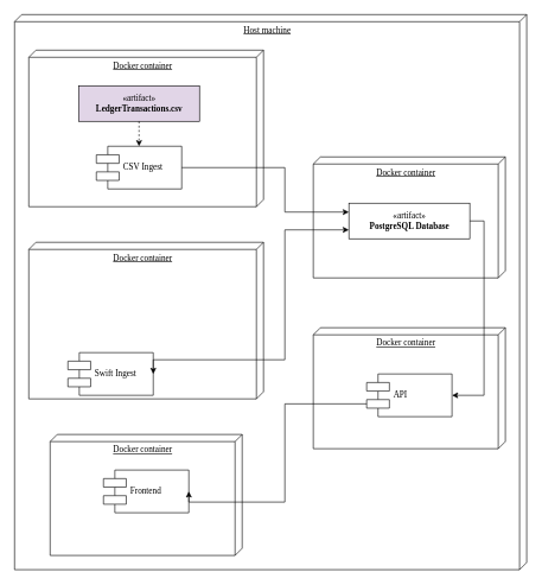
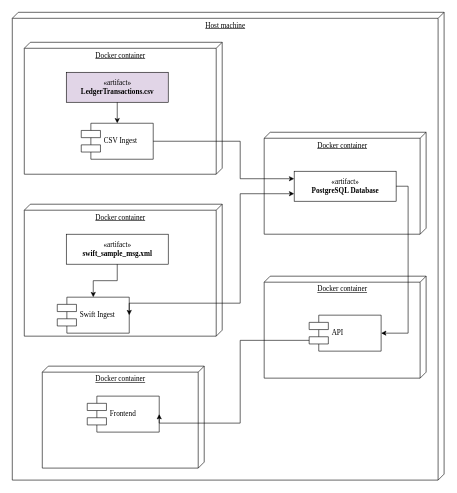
  <mxCell id="0" />
  <mxCell id="1" parent="0" />
  <mxCell id="2" value="Host machine" style="verticalAlign=top;align=center;spacingTop=8;spacingLeft=2;spacingRight=12;shape=cube;size=10;direction=south;fontStyle=4;html=1;rounded=0;shadow=0;comic=0;labelBackgroundColor=none;strokeWidth=1;fontFamily=Verdana;fontSize=12" vertex="1" parent="1"><mxGeometry x="20" y="20" width="720" height="780" as="geometry" /></mxCell>
  <mxCell id="3" value="" style="group" vertex="1" connectable="0" parent="1"><mxGeometry x="40" y="340" width="330" height="220" as="geometry" /></mxCell>
  <mxCell id="4" value="Docker container" style="verticalAlign=top;align=center;spacingTop=8;spacingLeft=2;spacingRight=12;shape=cube;size=10;direction=south;fontStyle=4;html=1;rounded=0;shadow=0;comic=0;labelBackgroundColor=none;strokeWidth=1;fontFamily=Verdana;fontSize=12" vertex="1" parent="3"><mxGeometry width="330" height="220" as="geometry" /></mxCell>
+ <mxCell id="5" value="«artifact»&lt;br&gt;&lt;b&gt;swift_sample_msg.xml&lt;/b&gt;" style="html=1;rounded=0;shadow=0;comic=0;labelBackgroundColor=none;strokeWidth=1;fontFamily=Verdana;fontSize=12;align=center;" vertex="1" parent="3"><mxGeometry x="70" y="50" width="170" height="50" as="geometry" /></mxCell>
  <mxCell id="6" value="Swift Ingest" style="shape=component;align=left;spacingLeft=36;rounded=0;shadow=0;comic=0;labelBackgroundColor=none;strokeWidth=1;fontFamily=Verdana;fontSize=12;html=1;" vertex="1" parent="3"><mxGeometry x="55" y="155" width="120" height="60" as="geometry" /></mxCell>
+ <mxCell id="7" style="edgeStyle=orthogonalEdgeStyle;rounded=0;orthogonalLoop=1;jettySize=auto;html=1;exitX=0.5;exitY=1;exitDx=0;exitDy=0;entryX=0.5;entryY=0;entryDx=0;entryDy=0;" edge="1" parent="3" source="5" target="6"><mxGeometry relative="1" as="geometry" /></mxCell>
  <mxCell id="8" value="" style="group" vertex="1" connectable="0" parent="1"><mxGeometry x="440" y="220" width="270" height="170" as="geometry" /></mxCell>
  <mxCell id="9" value="Docker container" style="verticalAlign=top;align=center;spacingTop=8;spacingLeft=2;spacingRight=12;shape=cube;size=10;direction=south;fontStyle=4;html=1;rounded=0;shadow=0;comic=0;labelBackgroundColor=none;strokeWidth=1;fontFamily=Verdana;fontSize=12" vertex="1" parent="8"><mxGeometry width="270" height="170" as="geometry" /></mxCell>
  <mxCell id="10" value="«artifact»&lt;br&gt;&lt;b&gt;PostgreSQL Database&lt;/b&gt;" style="html=1;rounded=0;shadow=0;comic=0;labelBackgroundColor=none;strokeWidth=1;fontFamily=Verdana;fontSize=12;align=center;" vertex="1" parent="8"><mxGeometry x="50" y="65" width="170" height="50" as="geometry" /></mxCell>
  <mxCell id="11" style="edgeStyle=orthogonalEdgeStyle;rounded=0;orthogonalLoop=1;jettySize=auto;html=1;exitX=0;exitY=0.75;exitDx=0;exitDy=0;entryX=1;entryY=0.5;entryDx=0;entryDy=0;startArrow=classic;startFill=1;" edge="1" parent="1" source="10" target="6"><mxGeometry relative="1" as="geometry"><Array as="points"><mxPoint x="400" y="322" /><mxPoint x="400" y="505" /></Array></mxGeometry></mxCell>
  <mxCell id="12" value="Docker container" style="verticalAlign=top;align=center;spacingTop=8;spacingLeft=2;spacingRight=12;shape=cube;size=10;direction=south;fontStyle=4;html=1;rounded=0;shadow=0;comic=0;labelBackgroundColor=none;strokeWidth=1;fontFamily=Verdana;fontSize=12" vertex="1" parent="1"><mxGeometry x="70" y="610" width="270" height="170" as="geometry" /></mxCell>
  <mxCell id="13" value="Frontend" style="shape=component;align=left;spacingLeft=36;rounded=0;shadow=0;comic=0;labelBackgroundColor=none;strokeWidth=1;fontFamily=Verdana;fontSize=12;html=1;" vertex="1" parent="1"><mxGeometry x="145" y="660" width="120" height="60" as="geometry" /></mxCell>
  <mxCell id="14" value="" style="group" vertex="1" connectable="0" parent="1"><mxGeometry x="440" y="460" width="270" height="170" as="geometry" /></mxCell>
  <mxCell id="15" value="Docker container" style="verticalAlign=top;align=center;spacingTop=8;spacingLeft=2;spacingRight=12;shape=cube;size=10;direction=south;fontStyle=4;html=1;rounded=0;shadow=0;comic=0;labelBackgroundColor=none;strokeWidth=1;fontFamily=Verdana;fontSize=12" vertex="1" parent="14"><mxGeometry width="270" height="170" as="geometry" /></mxCell>
  <mxCell id="16" value="API" style="shape=component;align=left;spacingLeft=36;rounded=0;shadow=0;comic=0;labelBackgroundColor=none;strokeWidth=1;fontFamily=Verdana;fontSize=12;html=1;" vertex="1" parent="14"><mxGeometry x="75" y="65" width="120" height="60" as="geometry" /></mxCell>
  <mxCell id="17" style="edgeStyle=orthogonalEdgeStyle;rounded=0;orthogonalLoop=1;jettySize=auto;html=1;exitX=0;exitY=0.7;exitDx=0;exitDy=0;entryX=1;entryY=0.5;entryDx=0;entryDy=0;startArrow=none;startFill=0;" edge="1" parent="1" source="16" target="13"><mxGeometry relative="1" as="geometry"><Array as="points"><mxPoint x="400" y="567" /><mxPoint x="400" y="705" /></Array></mxGeometry></mxCell>
  <mxCell id="18" style="edgeStyle=orthogonalEdgeStyle;rounded=0;orthogonalLoop=1;jettySize=auto;html=1;exitX=1;exitY=0.5;exitDx=0;exitDy=0;entryX=1;entryY=0.5;entryDx=0;entryDy=0;startArrow=none;startFill=0;" edge="1" parent="1" source="10" target="16"><mxGeometry relative="1" as="geometry"><Array as="points"><mxPoint x="680" y="310" /><mxPoint x="680" y="555" /></Array></mxGeometry></mxCell>
  <mxCell id="19" value="Docker container" style="verticalAlign=top;align=center;spacingTop=8;spacingLeft=2;spacingRight=12;shape=cube;size=10;direction=south;fontStyle=4;html=1;rounded=0;shadow=0;comic=0;labelBackgroundColor=none;strokeWidth=1;fontFamily=Verdana;fontSize=12" parent="1" vertex="1"><mxGeometry x="40" y="70" width="330" height="220" as="geometry" /></mxCell>
  <mxCell id="20" value="«artifact»&lt;br&gt;&lt;b&gt;LedgerTransactions.csv&lt;/b&gt;" style="html=1;rounded=0;shadow=0;comic=0;labelBackgroundColor=none;strokeWidth=1;fontFamily=Verdana;fontSize=12;align=center;fillColor=#e1d5e7;" parent="1" vertex="1"><mxGeometry x="110" y="120" width="170" height="50" as="geometry" /></mxCell>
  <mxCell id="21" value="CSV Ingest" style="shape=component;align=left;spacingLeft=36;rounded=0;shadow=0;comic=0;labelBackgroundColor=none;strokeWidth=1;fontFamily=Verdana;fontSize=12;html=1;" parent="1" vertex="1"><mxGeometry x="135" y="205" width="120" height="60" as="geometry" /></mxCell>
- <mxCell id="22" style="edgeStyle=orthogonalEdgeStyle;rounded=0;orthogonalLoop=1;jettySize=auto;html=1;exitX=0.5;exitY=1;exitDx=0;exitDy=0;entryX=0.5;entryY=0;entryDx=0;entryDy=0;dashed=1;" edge="1" parent="1" source="20" target="21"><mxGeometry relative="1" as="geometry" /></mxCell>
+ <mxCell id="22" style="edgeStyle=orthogonalEdgeStyle;rounded=0;orthogonalLoop=1;jettySize=auto;html=1;exitX=0.5;exitY=1;exitDx=0;exitDy=0;entryX=0.5;entryY=0;entryDx=0;entryDy=0;" edge="1" parent="1" source="20" target="21"><mxGeometry relative="1" as="geometry" /></mxCell>
  <mxCell id="23" style="edgeStyle=orthogonalEdgeStyle;rounded=0;orthogonalLoop=1;jettySize=auto;html=1;exitX=1;exitY=0.5;exitDx=0;exitDy=0;entryX=0;entryY=0.25;entryDx=0;entryDy=0;" edge="1" parent="1" source="21" target="10"><mxGeometry relative="1" as="geometry"><Array as="points"><mxPoint x="400" y="235" /><mxPoint x="400" y="298" /></Array></mxGeometry></mxCell>
